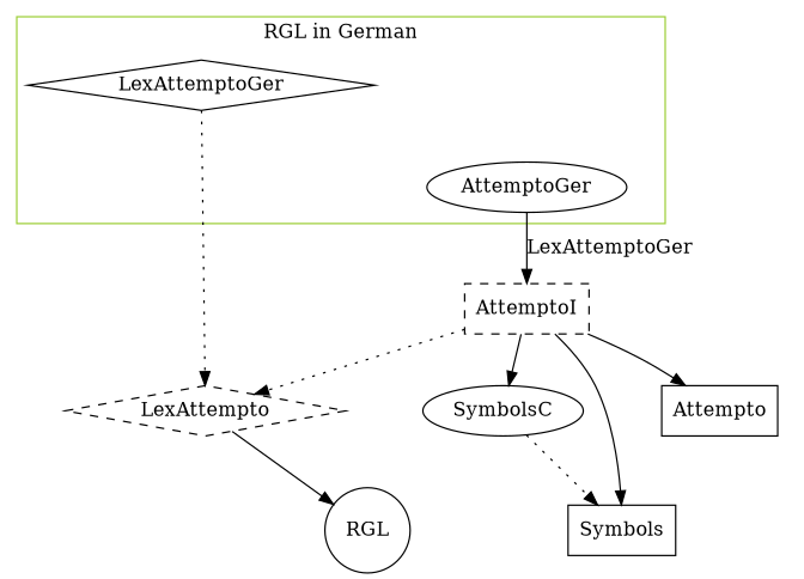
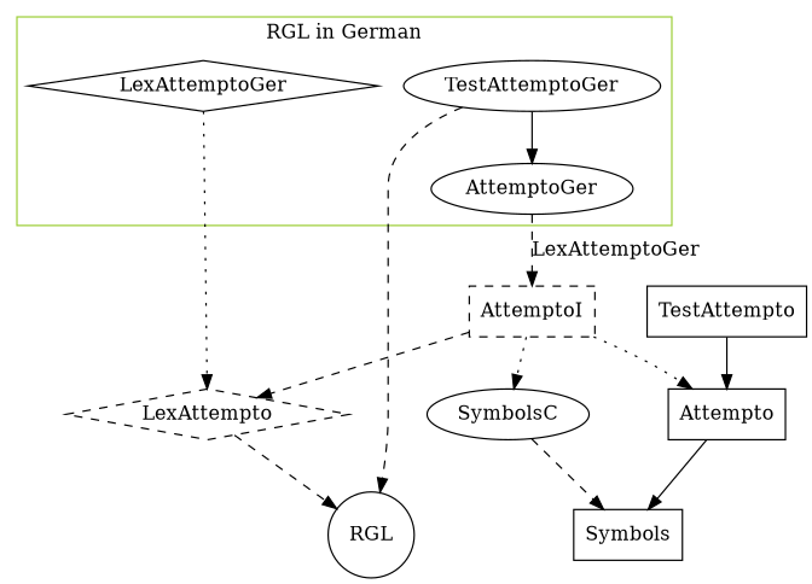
  digraph {
    rankdir=TB
    node [shape=rect]
    edge [arrowsize=1 color=black]
    AttemptoGer [shape=ellipse]
    LexAttemptoGer [shape=diamond]
+   TestAttemptoGer [shape=ellipse]
    AttemptoI [style=dashed]
    LexAttempto [shape=diamond style=dashed]
    RGL [shape=circle]
    Attempto
    Symbols
    SymbolsC [shape=ellipse]
+   TestAttempto
    subgraph cluster_1 {
      color=yellowgreen
      label="RGL in German"
      AttemptoGer
      LexAttemptoGer
+     TestAttemptoGer
    }
-   AttemptoGer -> AttemptoI [label=LexAttemptoGer]
+   AttemptoGer -> AttemptoI [label=LexAttemptoGer style=dashed]
    LexAttemptoGer -> LexAttempto [style=dotted]
-   AttemptoI -> LexAttempto [style=dotted]
-   AttemptoI -> Attempto [style=solid]
-   AttemptoI -> SymbolsC
-   LexAttempto -> RGL [style=solid]
-   AttemptoI -> Symbols
-   SymbolsC -> Symbols [style=dotted]
+   TestAttemptoGer -> AttemptoGer
+   TestAttemptoGer -> RGL [style=dashed]
+   AttemptoI -> LexAttempto [style=dashed]
+   AttemptoI -> Attempto [style=dotted]
+   AttemptoI -> SymbolsC [style=dotted]
+   LexAttempto -> RGL [style=dashed]
+   Attempto -> Symbols
+   SymbolsC -> Symbols [style=dashed]
+   TestAttempto -> Attempto
  }
